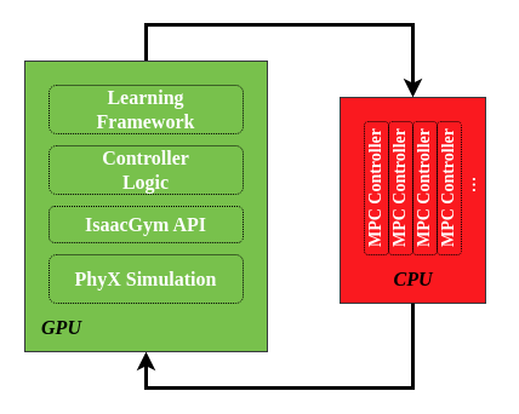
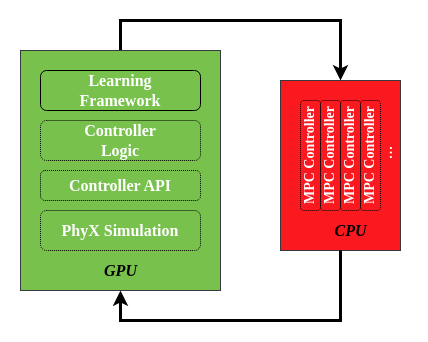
  <mxCell id="0" />
  <mxCell id="1" parent="0" />
  <mxCell id="2" value="" style="rounded=0;whiteSpace=wrap;html=1;fillColor=#FA191F;fontFamily=Times New Roman;fontSize=13;strokeColor=#36393d;sketch=0;fontColor=#FFFFFF;glass=0;shadow=0;" parent="1" vertex="1"><mxGeometry x="280" y="80" width="120" height="170" as="geometry" /></mxCell>
  <mxCell id="3" style="edgeStyle=orthogonalEdgeStyle;rounded=0;html=1;startArrow=none;startFill=0;entryX=0.5;entryY=1;entryDx=0;entryDy=0;fontFamily=Times New Roman;fontSize=13;sketch=0;strokeWidth=3;" parent="1" source="2" target="5" edge="1"><mxGeometry relative="1" as="geometry"><mxPoint x="180" y="370" as="targetPoint" /><Array as="points"><mxPoint x="340" y="320" /><mxPoint x="120" y="320" /></Array></mxGeometry></mxCell>
  <mxCell id="4" style="edgeStyle=orthogonalEdgeStyle;rounded=0;html=1;startArrow=none;startFill=0;entryX=0.5;entryY=0;entryDx=0;entryDy=0;exitX=0.5;exitY=0;exitDx=0;exitDy=0;fontFamily=Times New Roman;fontSize=13;sketch=0;strokeWidth=3;" parent="1" source="5" target="2" edge="1"><mxGeometry relative="1" as="geometry"><mxPoint x="120" y="-40" as="targetPoint" /><Array as="points"><mxPoint x="120" y="20" /><mxPoint x="340" y="20" /></Array></mxGeometry></mxCell>
  <mxCell id="5" value="" style="rounded=0;whiteSpace=wrap;html=1;fillColor=#78C14C;fontFamily=Times New Roman;fontSize=13;strokeColor=#36393d;sketch=0;fillStyle=auto;" parent="1" vertex="1"><mxGeometry x="20" y="50" width="200" height="240" as="geometry" /></mxCell>
- <mxCell id="6" value="Learning&lt;br style=&quot;font-size: 16px;&quot;&gt;Framework" style="rounded=1;whiteSpace=wrap;html=1;fontFamily=Times New Roman;fontSize=16;fontStyle=1;fillColor=none;strokeWidth=1;dashed=1;dashPattern=1 1;sketch=0;fontColor=#FFFFFF;" parent="1" vertex="1"><mxGeometry x="40" y="70" width="160" height="40" as="geometry" /></mxCell>
+ <mxCell id="6" value="Learning&lt;br style=&quot;font-size: 16px;&quot;&gt;Framework" style="rounded=1;whiteSpace=wrap;html=1;fontFamily=Times New Roman;fontSize=16;fontStyle=1;fillColor=none;strokeWidth=1;dashed=0;dashPattern=1 1;sketch=0;fontColor=#FFFFFF;" parent="1" vertex="1"><mxGeometry x="40" y="70" width="160" height="40" as="geometry" /></mxCell>
  <mxCell id="7" value="Controller&lt;br style=&quot;font-size: 16px;&quot;&gt;Logic" style="rounded=1;whiteSpace=wrap;html=1;fontFamily=Times New Roman;fontSize=16;fontStyle=1;fillColor=none;strokeWidth=1;dashed=1;dashPattern=1 1;sketch=0;fontColor=#FFFFFF;" parent="1" vertex="1"><mxGeometry x="40" y="120" width="160" height="40" as="geometry" /></mxCell>
  <mxCell id="8" value="PhyX Simulation" style="rounded=1;whiteSpace=wrap;html=1;fontFamily=Times New Roman;fontSize=16;fontStyle=1;fillColor=none;strokeWidth=1;dashed=1;dashPattern=1 1;sketch=0;fontColor=#FFFFFF;" parent="1" vertex="1"><mxGeometry x="40" y="210" width="160" height="40" as="geometry" /></mxCell>
  <mxCell id="9" value="MPC Controller" style="rounded=1;fontFamily=Times New Roman;fontSize=14;direction=east;horizontal=0;labelPosition=center;verticalLabelPosition=middle;align=center;verticalAlign=middle;fontStyle=1;whiteSpace=wrap;html=1;fillColor=none;dashed=1;dashPattern=1 1;sketch=0;fontColor=#FFFFFF;" parent="1" vertex="1"><mxGeometry x="300" y="100" width="20" height="110" as="geometry" /></mxCell>
- <mxCell id="10" value="IsaacGym API" style="rounded=1;whiteSpace=wrap;html=1;fontFamily=Times New Roman;fontSize=16;fontStyle=1;fillColor=none;strokeWidth=1;dashed=1;dashPattern=1 1;sketch=0;fontColor=#FFFFFF;" parent="1" vertex="1"><mxGeometry x="40" y="170" width="160" height="30" as="geometry" /></mxCell>
- <mxCell id="11" value="GPU" style="text;html=1;align=center;verticalAlign=middle;resizable=0;points=[];autosize=1;strokeColor=none;fillColor=none;fontFamily=Lucida Console;fontSize=16;fontStyle=3;horizontal=1;sketch=0;fontColor=#000000;" parent="1" vertex="1"><mxGeometry x="25" y="260" width="50" height="20" as="geometry" /></mxCell>
+ <mxCell id="10" value="Controller API" style="rounded=1;whiteSpace=wrap;html=1;fontFamily=Times New Roman;fontSize=16;fontStyle=1;fillColor=none;strokeWidth=1;dashed=1;dashPattern=1 1;sketch=0;fontColor=#FFFFFF;" parent="1" vertex="1"><mxGeometry x="40" y="170" width="160" height="30" as="geometry" /></mxCell>
+ <mxCell id="11" value="GPU" style="text;html=1;align=center;verticalAlign=middle;resizable=0;points=[];autosize=1;strokeColor=none;fillColor=none;fontFamily=Lucida Console;fontSize=16;fontStyle=3;horizontal=1;sketch=0;fontColor=#000000;" parent="1" vertex="1"><mxGeometry x="95" y="260" width="50" height="20" as="geometry" /></mxCell>
  <mxCell id="12" value="..." style="text;html=1;align=center;verticalAlign=middle;resizable=0;points=[];autosize=1;strokeColor=none;fillColor=none;fontFamily=Times New Roman;fontSize=18;horizontal=0;sketch=0;fontColor=#FFFFFF;" parent="1" vertex="1"><mxGeometry x="366" y="143" width="40" height="20" as="geometry" /></mxCell>
- <mxCell id="13" value="CPU" style="text;html=1;align=center;verticalAlign=middle;resizable=0;points=[];autosize=1;strokeColor=none;fillColor=none;fontFamily=Lucida Console;fontSize=16;fontStyle=3;rounded=0;shadow=0;sketch=0;fontColor=#000000;" parent="1" vertex="1"><mxGeometry x="320" y="220" width="40" height="20" as="geometry" /></mxCell>
+ <mxCell id="13" value="CPU" style="text;html=1;align=center;verticalAlign=middle;resizable=0;points=[];autosize=1;strokeColor=none;fillColor=none;fontFamily=Lucida Console;fontSize=16;fontStyle=3;rounded=0;shadow=0;sketch=0;fontColor=#000000;" parent="1" vertex="1"><mxGeometry x="330" y="220" width="40" height="20" as="geometry" /></mxCell>
  <mxCell id="14" value="MPC Controller" style="rounded=1;fontFamily=Times New Roman;fontSize=14;direction=east;horizontal=0;labelPosition=center;verticalLabelPosition=middle;align=center;verticalAlign=middle;fontStyle=1;whiteSpace=wrap;html=1;fillColor=none;dashed=1;dashPattern=1 1;sketch=0;fontColor=#FFFFFF;" parent="1" vertex="1"><mxGeometry x="320" y="100" width="20" height="110" as="geometry" /></mxCell>
  <mxCell id="15" value="MPC Controller" style="rounded=1;fontFamily=Times New Roman;fontSize=14;direction=east;horizontal=0;labelPosition=center;verticalLabelPosition=middle;align=center;verticalAlign=middle;fontStyle=1;whiteSpace=wrap;html=1;fillColor=none;dashed=1;dashPattern=1 1;sketch=0;fontColor=#FFFFFF;" parent="1" vertex="1"><mxGeometry x="340" y="100" width="20" height="110" as="geometry" /></mxCell>
  <mxCell id="16" value="MPC Controller" style="rounded=1;fontFamily=Times New Roman;fontSize=14;direction=east;horizontal=0;labelPosition=center;verticalLabelPosition=middle;align=center;verticalAlign=middle;fontStyle=1;whiteSpace=wrap;html=1;fillColor=none;dashed=1;dashPattern=1 1;sketch=0;fontColor=#FFFFFF;" parent="1" vertex="1"><mxGeometry x="360" y="100" width="20" height="110" as="geometry" /></mxCell>
